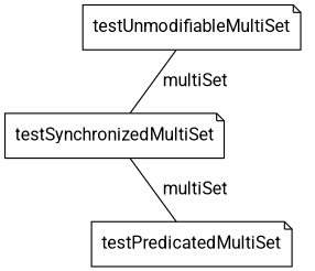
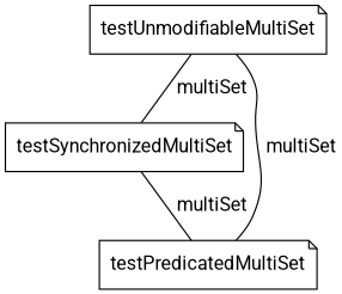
  digraph {
    fontname=Roboto
    node [fontname=Roboto shape=note]
    edge [dir=none fontname=Roboto]
    testUnmodifiableMultiSet
    testSynchronizedMultiSet
    testPredicatedMultiSet
    testUnmodifiableMultiSet -> testSynchronizedMultiSet [label=" multiSet"]
+   testUnmodifiableMultiSet -> testPredicatedMultiSet [label=" multiSet"]
    testSynchronizedMultiSet -> testPredicatedMultiSet [label=" multiSet"]
  }
